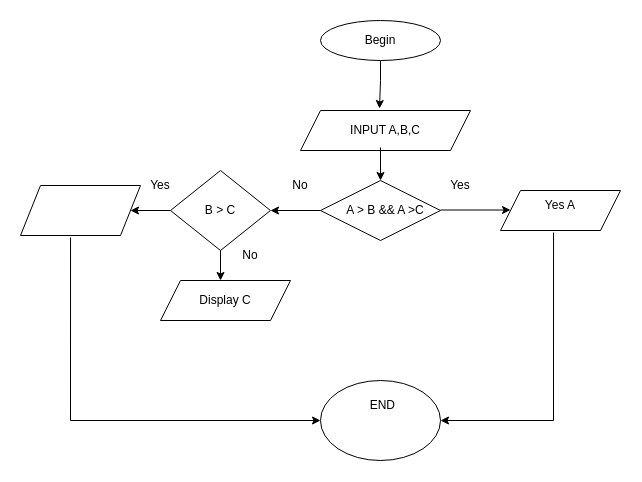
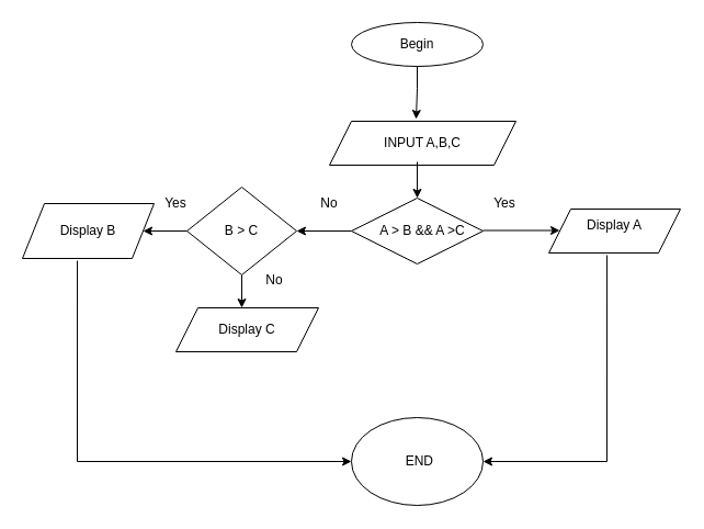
  <mxCell id="0" />
  <mxCell id="1" parent="0" />
  <mxCell id="2" value="" style="ellipse;whiteSpace=wrap;html=1;" vertex="1" parent="1"><mxGeometry x="320" y="20" width="120" height="40" as="geometry" /></mxCell>
  <mxCell id="3" value="Begin" style="text;html=1;align=center;verticalAlign=middle;whiteSpace=wrap;rounded=0;" vertex="1" parent="1"><mxGeometry x="350" y="25" width="60" height="30" as="geometry" /></mxCell>
  <mxCell id="4" style="edgeStyle=orthogonalEdgeStyle;rounded=0;orthogonalLoop=1;jettySize=auto;html=1;exitX=0.5;exitY=1;exitDx=0;exitDy=0;" edge="1" parent="1" source="2" target="2"><mxGeometry relative="1" as="geometry" /></mxCell>
  <mxCell id="5" value="" style="shape=parallelogram;perimeter=parallelogramPerimeter;whiteSpace=wrap;html=1;fixedSize=1;" vertex="1" parent="1"><mxGeometry x="300" y="110" width="170" height="40" as="geometry" /></mxCell>
  <mxCell id="6" value="INPUT A,B,C" style="text;html=1;align=center;verticalAlign=middle;whiteSpace=wrap;rounded=0;" vertex="1" parent="1"><mxGeometry x="310" y="110" width="150" height="40" as="geometry" /></mxCell>
  <mxCell id="7" value="" style="rhombus;whiteSpace=wrap;html=1;" vertex="1" parent="1"><mxGeometry x="320" y="180" width="120" height="60" as="geometry" /></mxCell>
  <mxCell id="8" value="" style="endArrow=classic;html=1;rounded=0;" edge="1" parent="1"><mxGeometry width="50" height="50" relative="1" as="geometry"><mxPoint x="440" y="209.5" as="sourcePoint" /><mxPoint x="510" y="209.5" as="targetPoint" /><Array as="points" /></mxGeometry></mxCell>
  <mxCell id="9" value="" style="shape=parallelogram;perimeter=parallelogramPerimeter;whiteSpace=wrap;html=1;fixedSize=1;" vertex="1" parent="1"><mxGeometry x="500" y="190" width="120" height="40" as="geometry" /></mxCell>
- <mxCell id="10" value="Yes A" style="text;html=1;align=center;verticalAlign=middle;whiteSpace=wrap;rounded=0;" vertex="1" parent="1"><mxGeometry x="530" y="190" width="60" height="30" as="geometry" /></mxCell>
+ <mxCell id="10" value="Display A" style="text;html=1;align=center;verticalAlign=middle;whiteSpace=wrap;rounded=0;" vertex="1" parent="1"><mxGeometry x="530" y="190" width="60" height="30" as="geometry" /></mxCell>
  <mxCell id="11" value="" style="endArrow=classic;html=1;rounded=0;" edge="1" parent="1"><mxGeometry width="50" height="50" relative="1" as="geometry"><mxPoint x="380" y="60" as="sourcePoint" /><mxPoint x="379" y="108" as="targetPoint" /><Array as="points"><mxPoint x="380" y="80" /></Array></mxGeometry></mxCell>
  <mxCell id="12" value="" style="endArrow=classic;html=1;rounded=0;entryX=0.5;entryY=0;entryDx=0;entryDy=0;" edge="1" parent="1" target="7"><mxGeometry width="50" height="50" relative="1" as="geometry"><mxPoint x="380" y="147" as="sourcePoint" /><mxPoint x="420" y="160" as="targetPoint" /></mxGeometry></mxCell>
  <mxCell id="13" value="A &amp;gt; B &amp;amp;&amp;amp; A &amp;gt;C" style="text;html=1;align=center;verticalAlign=middle;whiteSpace=wrap;rounded=0;" vertex="1" parent="1"><mxGeometry x="330" y="195" width="110" height="30" as="geometry" /></mxCell>
  <mxCell id="14" value="" style="endArrow=classic;html=1;rounded=0;exitX=0;exitY=0.5;exitDx=0;exitDy=0;" edge="1" parent="1" source="7"><mxGeometry width="50" height="50" relative="1" as="geometry"><mxPoint x="240" y="240" as="sourcePoint" /><mxPoint x="270" y="210" as="targetPoint" /></mxGeometry></mxCell>
  <mxCell id="15" value="" style="rhombus;whiteSpace=wrap;html=1;" vertex="1" parent="1"><mxGeometry x="170" y="170" width="100" height="80" as="geometry" /></mxCell>
  <mxCell id="16" value="B &amp;gt; C" style="text;html=1;align=center;verticalAlign=middle;whiteSpace=wrap;rounded=0;" vertex="1" parent="1"><mxGeometry x="190" y="195" width="60" height="30" as="geometry" /></mxCell>
  <mxCell id="17" value="" style="shape=parallelogram;perimeter=parallelogramPerimeter;whiteSpace=wrap;html=1;fixedSize=1;" vertex="1" parent="1"><mxGeometry x="20" y="185" width="120" height="50" as="geometry" /></mxCell>
+ <mxCell id="18" value="Display B" style="text;html=1;align=center;verticalAlign=middle;whiteSpace=wrap;rounded=0;" vertex="1" parent="1"><mxGeometry x="50" y="195" width="60" height="30" as="geometry" /></mxCell>
  <mxCell id="19" value="" style="endArrow=classic;html=1;rounded=0;exitX=0;exitY=0.5;exitDx=0;exitDy=0;" edge="1" parent="1" source="15" target="17"><mxGeometry width="50" height="50" relative="1" as="geometry"><mxPoint x="160" y="210" as="sourcePoint" /><mxPoint x="210" y="160" as="targetPoint" /></mxGeometry></mxCell>
  <mxCell id="20" value="Yes" style="text;html=1;align=center;verticalAlign=middle;whiteSpace=wrap;rounded=0;" vertex="1" parent="1"><mxGeometry x="430" y="170" width="60" height="30" as="geometry" /></mxCell>
  <mxCell id="21" value="No" style="text;html=1;align=center;verticalAlign=middle;whiteSpace=wrap;rounded=0;" vertex="1" parent="1"><mxGeometry x="270" y="170" width="60" height="30" as="geometry" /></mxCell>
  <mxCell id="22" value="Yes" style="text;html=1;align=center;verticalAlign=middle;whiteSpace=wrap;rounded=0;" vertex="1" parent="1"><mxGeometry x="130" y="170" width="60" height="30" as="geometry" /></mxCell>
  <mxCell id="23" value="" style="shape=parallelogram;perimeter=parallelogramPerimeter;whiteSpace=wrap;html=1;fixedSize=1;" vertex="1" parent="1"><mxGeometry x="160" y="280" width="130" height="40" as="geometry" /></mxCell>
  <mxCell id="24" value="Display C" style="text;html=1;align=center;verticalAlign=middle;whiteSpace=wrap;rounded=0;" vertex="1" parent="1"><mxGeometry x="195" y="285" width="60" height="30" as="geometry" /></mxCell>
  <mxCell id="25" value="" style="endArrow=classic;html=1;rounded=0;" edge="1" parent="1"><mxGeometry width="50" height="50" relative="1" as="geometry"><mxPoint x="220" y="250" as="sourcePoint" /><mxPoint x="220" y="280" as="targetPoint" /></mxGeometry></mxCell>
  <mxCell id="26" value="No" style="text;html=1;align=center;verticalAlign=middle;whiteSpace=wrap;rounded=0;" vertex="1" parent="1"><mxGeometry x="220" y="240" width="60" height="30" as="geometry" /></mxCell>
  <mxCell id="27" value="" style="ellipse;whiteSpace=wrap;html=1;" vertex="1" parent="1"><mxGeometry x="320" y="380" width="120" height="80" as="geometry" /></mxCell>
- <mxCell id="28" value="END&amp;nbsp;" style="text;html=1;align=center;verticalAlign=middle;whiteSpace=wrap;rounded=0;" vertex="1" parent="1"><mxGeometry x="354" y="382.5" width="60" height="45" as="geometry" /></mxCell>
+ <mxCell id="28" value="END&amp;nbsp;" style="text;html=1;align=center;verticalAlign=middle;whiteSpace=wrap;rounded=0;" vertex="1" parent="1"><mxGeometry x="354" y="397.5" width="60" height="45" as="geometry" /></mxCell>
  <mxCell id="29" value="" style="endArrow=classic;html=1;rounded=0;entryX=0;entryY=0.5;entryDx=0;entryDy=0;exitX=0.417;exitY=1.04;exitDx=0;exitDy=0;exitPerimeter=0;" edge="1" parent="1" source="17" target="27"><mxGeometry width="50" height="50" relative="1" as="geometry"><mxPoint x="90" y="410" as="sourcePoint" /><mxPoint x="140" y="360" as="targetPoint" /><Array as="points"><mxPoint x="70" y="420" /></Array></mxGeometry></mxCell>
  <mxCell id="30" value="" style="endArrow=classic;html=1;rounded=0;exitX=0.442;exitY=1.05;exitDx=0;exitDy=0;exitPerimeter=0;entryX=1;entryY=0.5;entryDx=0;entryDy=0;" edge="1" parent="1" source="9" target="27"><mxGeometry width="50" height="50" relative="1" as="geometry"><mxPoint x="450" y="335" as="sourcePoint" /><mxPoint x="500" y="285" as="targetPoint" /><Array as="points"><mxPoint x="553" y="420" /></Array></mxGeometry></mxCell>
